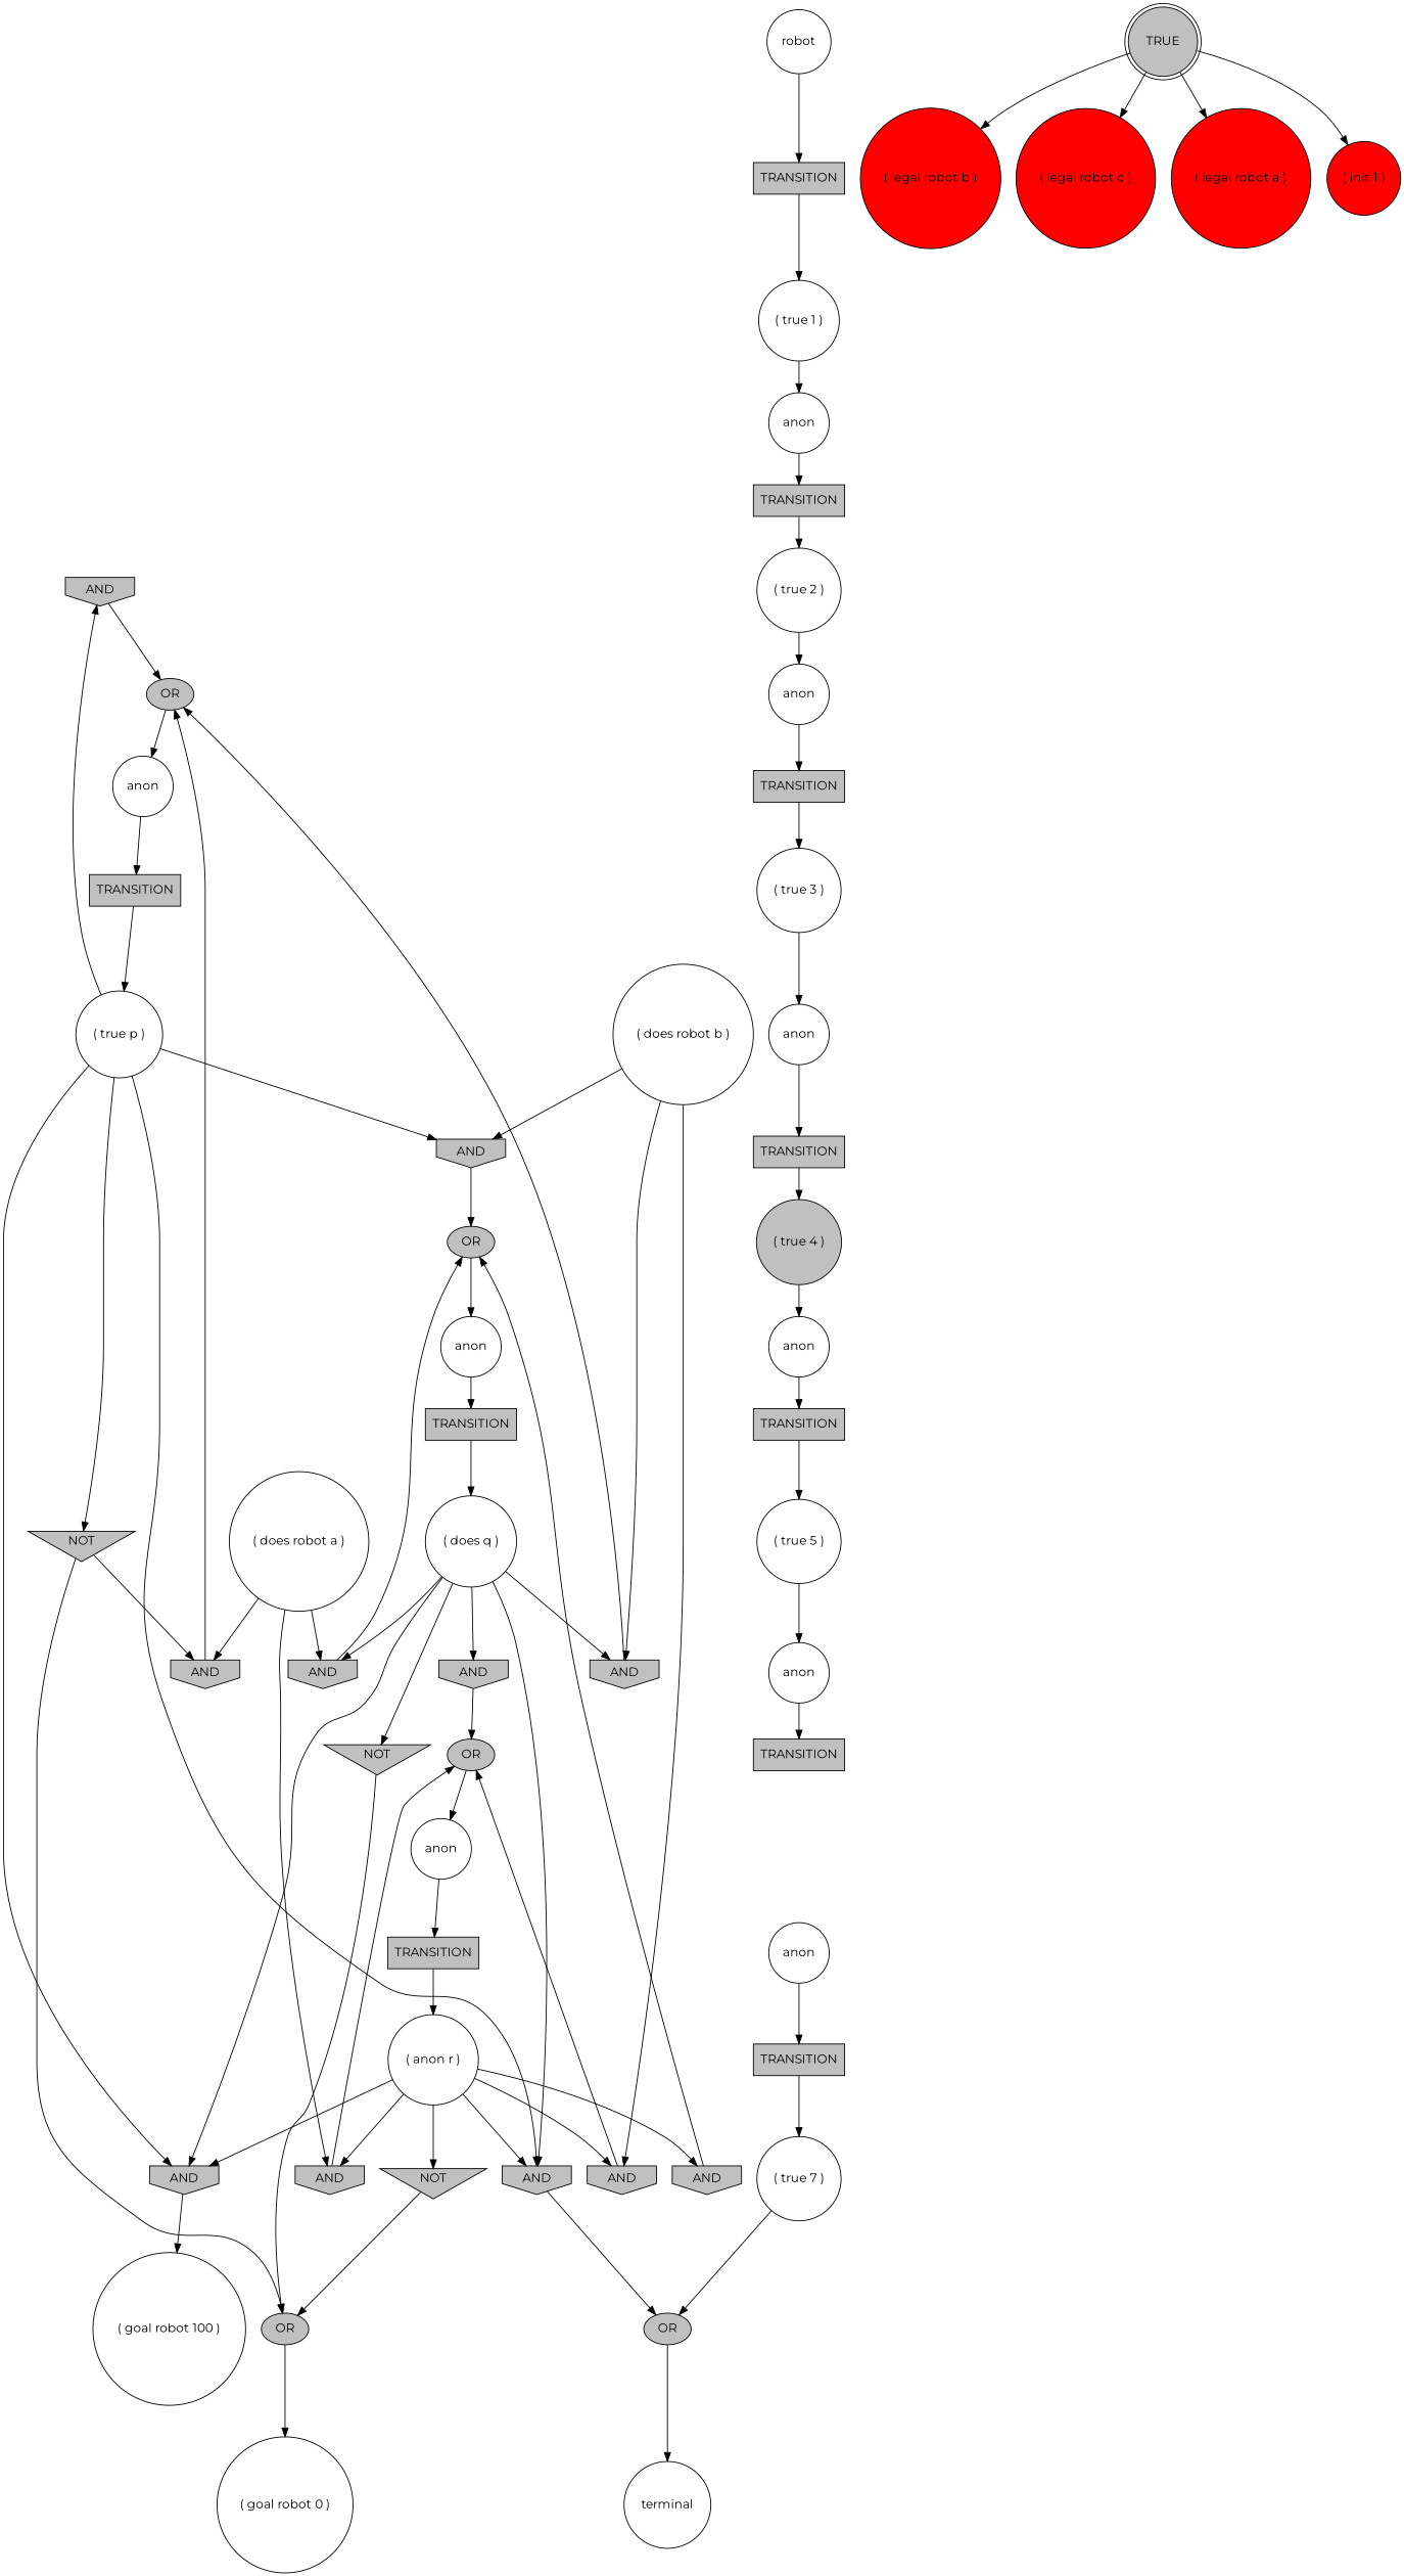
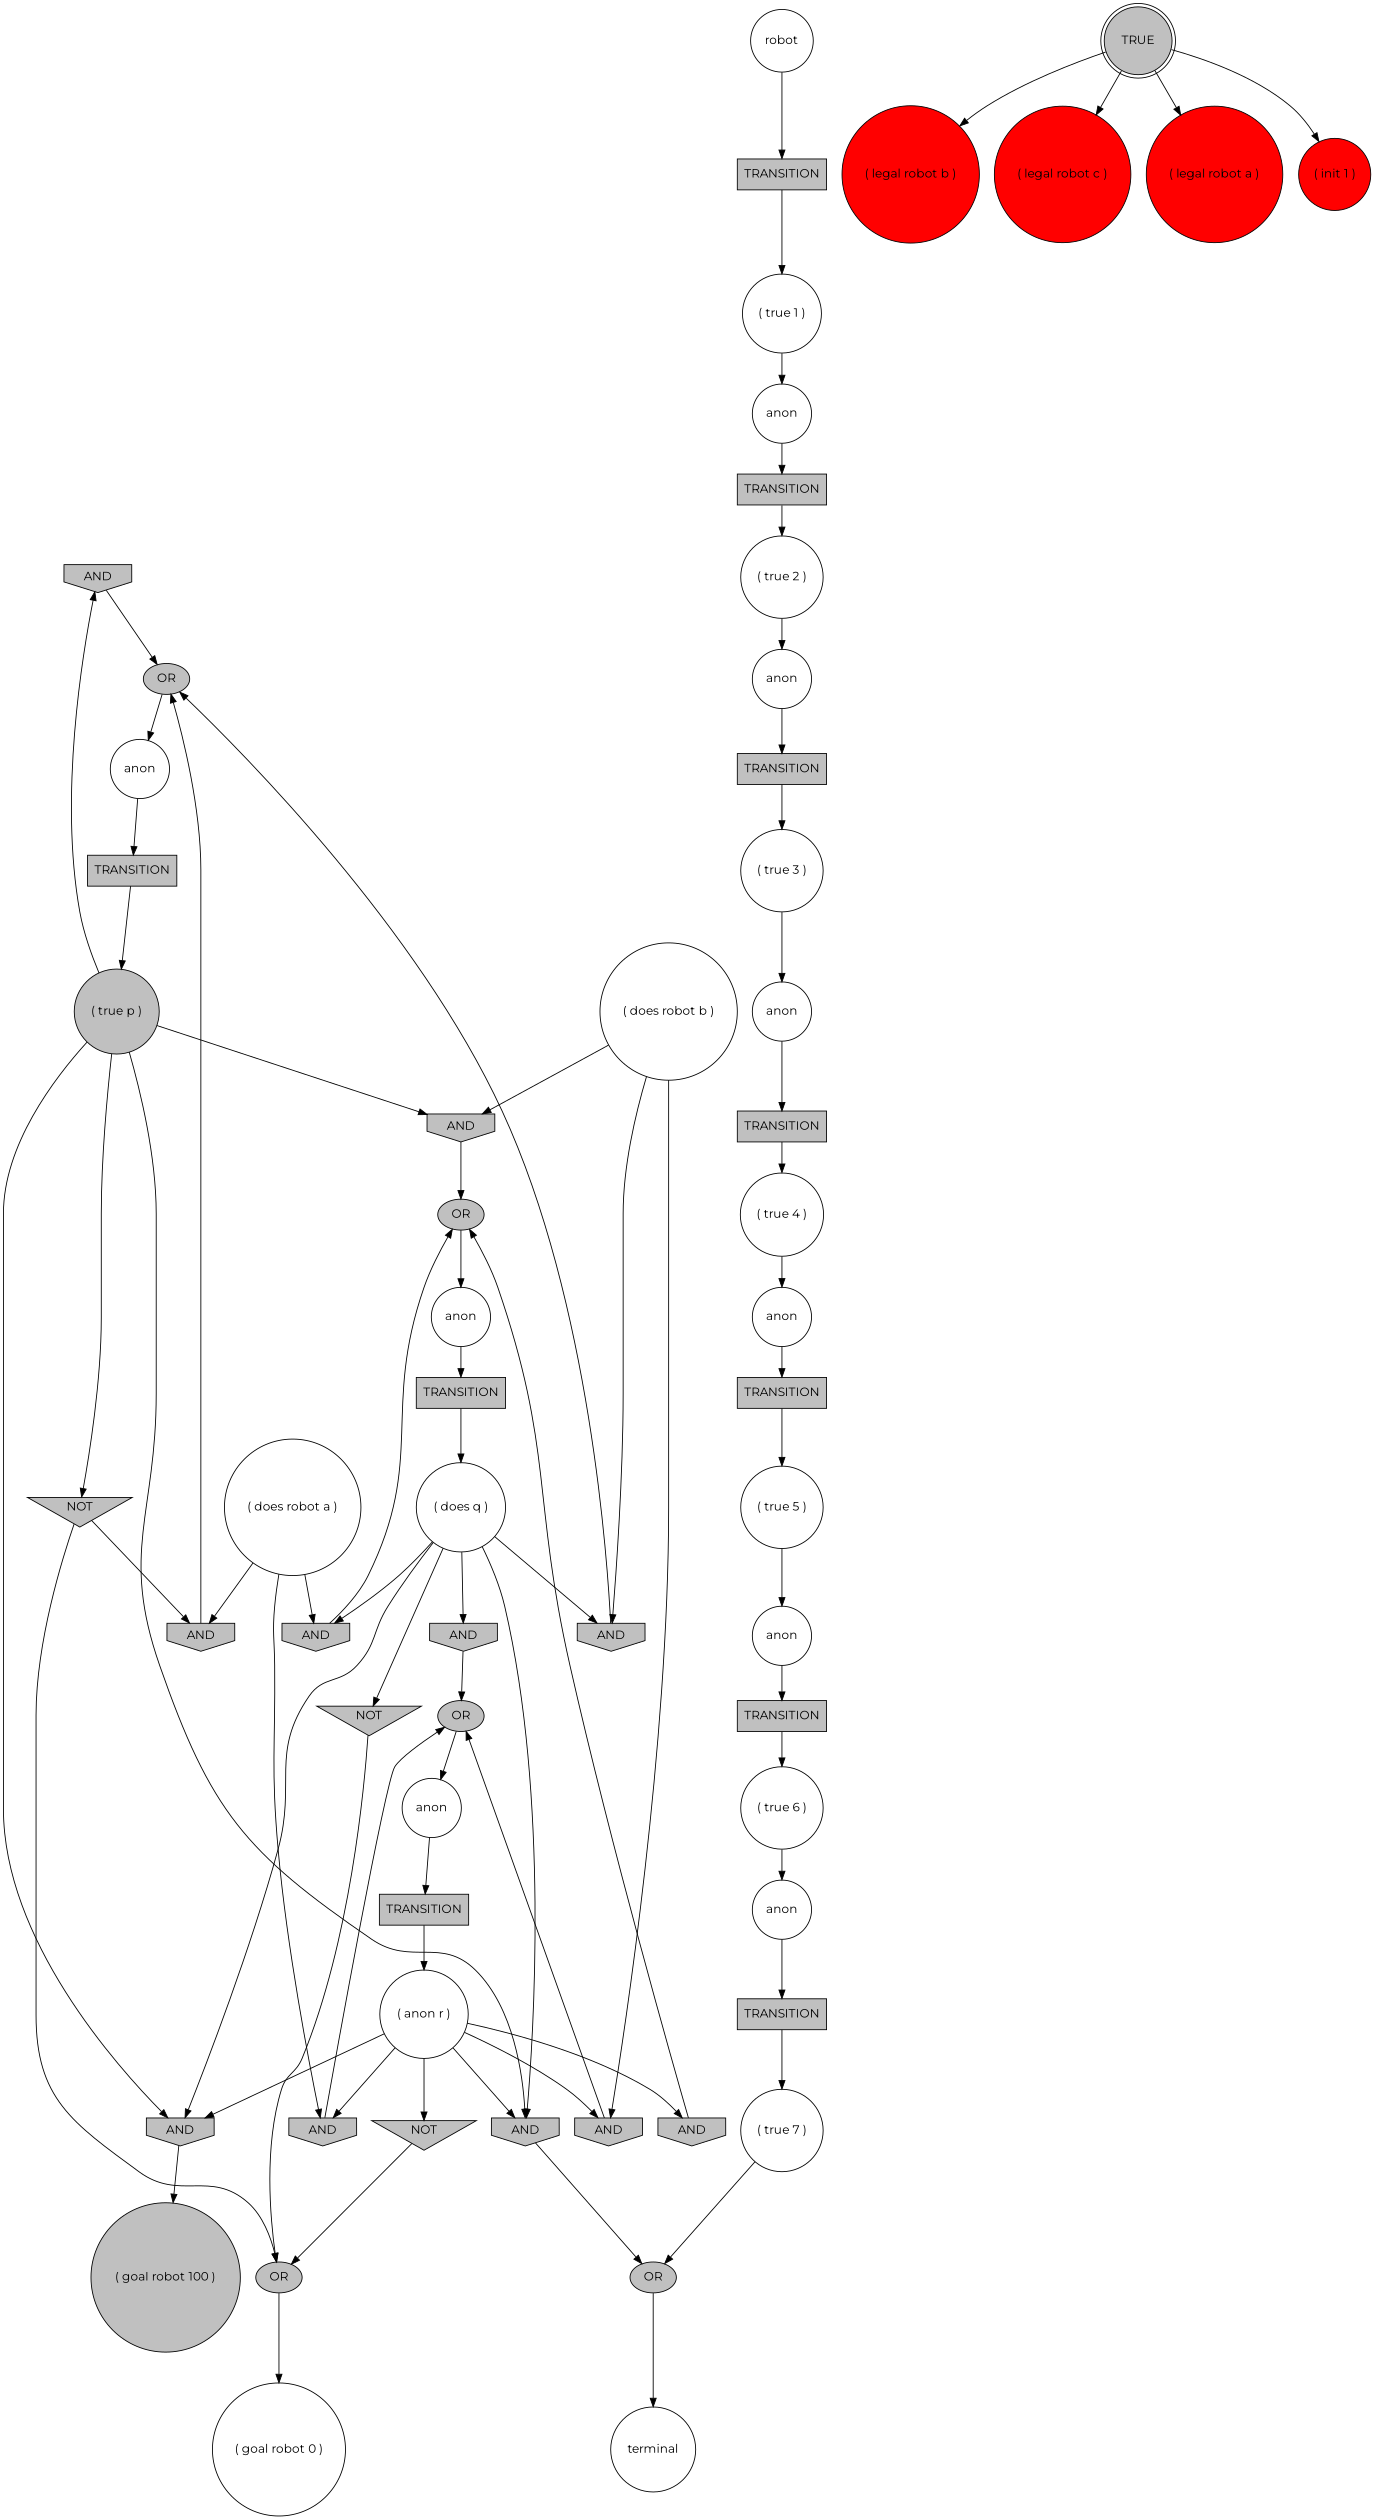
  digraph {
    fontname=Montserrat
    node [fillcolor=grey fontname=Montserrat shape=circle style=filled]
    edge [fontname=Montserrat]
    n1 [label=AND shape=invhouse]
    n2 [label=OR shape=ellipse]
    n3 [fillcolor=white label=anon]
    n4 [label=TRANSITION shape=box]
    n5 [fillcolor=white label=anon]
    n6 [label=TRANSITION shape=box]
    n7 [fillcolor=white label="( true 7 )"]
    n8 [label=OR shape=ellipse]
-   n9 [fillcolor=white label="( goal robot 100 )"]
-   n10 [fillcolor=white label="( true p )"]
+   n9 [label="( goal robot 100 )"]
+   n10 [label="( true p )"]
    n11 [label=AND shape=invhouse]
    n12 [label=AND shape=invhouse]
    n13 [label=AND shape=invhouse]
    n14 [label=NOT shape=invtriangle]
    n15 [label=TRANSITION shape=box]
    n16 [fillcolor=white label="( does q )"]
    n17 [label=NOT shape=invtriangle]
    n18 [label=AND shape=invhouse]
    n19 [label=AND shape=invhouse]
    n20 [label=AND shape=invhouse]
    n21 [label=OR shape=ellipse]
    n22 [label=OR shape=ellipse]
    n23 [label=OR shape=ellipse]
    n24 [label=AND shape=invhouse]
    n25 [fillcolor=white label=anon]
    n26 [label=TRANSITION shape=box]
    n27 [label=AND shape=invhouse]
    n28 [fillcolor=white label="( goal robot 0 )"]
    n29 [fillcolor=white label=anon]
    n30 [label=AND shape=invhouse]
    n31 [fillcolor=white label=terminal]
    n32 [fillcolor=white label=anon]
    n33 [label=TRANSITION shape=box]
    n34 [fillcolor=white label="( true 3 )"]
    n35 [fillcolor=white label=anon]
    n36 [label=TRANSITION shape=box]
-   n37 [label="( true 4 )"]
+   n37 [fillcolor=white label="( true 4 )"]
    n38 [fillcolor=white label="( does robot a )"]
    n39 [label=AND shape=invhouse]
+   n40 [fillcolor=white label="( true 6 )"]
    n41 [label=TRANSITION shape=box]
    n42 [fillcolor=white label="( true 5 )"]
    n43 [fillcolor=white label=anon]
    n44 [label=TRANSITION shape=box]
    n45 [fillcolor=red label="( legal robot b )"]
    n46 [fillcolor=white label="( true 2 )"]
    n47 [fillcolor=white label=robot]
    n48 [label=TRANSITION shape=box]
    n49 [fillcolor=white label="( true 1 )"]
    n50 [fillcolor=white label=anon]
    n51 [label=TRANSITION shape=box]
    n52 [fillcolor=white label="( anon r )"]
    n53 [label=NOT shape=invtriangle]
    n54 [label=TRUE shape=doublecircle]
    n55 [fillcolor=red label="( legal robot c )"]
    n56 [fillcolor=red label="( legal robot a )"]
    n57 [fillcolor=red label="( init 1 )"]
    n58 [fillcolor=white label=anon]
    n59 [fillcolor=white label="( does robot b )"]
    n1 -> n2
    n2 -> n3
    n3 -> n4
    n4 -> n10
    n5 -> n6
    n6 -> n7
    n7 -> n8
    n8 -> n31
    n10 -> n1
    n10 -> n11
    n10 -> n12
    n10 -> n13
    n10 -> n14
    n11 -> n8
    n12 -> n9
    n13 -> n22
    n14 -> n21
    n14 -> n39
    n15 -> n16
    n16 -> n11
    n16 -> n12
    n16 -> n17
    n16 -> n18
    n16 -> n19
    n16 -> n20
    n17 -> n21
    n18 -> n22
    n19 -> n2
    n20 -> n23
    n21 -> n28
    n22 -> n29
    n23 -> n25
    n24 -> n23
    n25 -> n26
    n26 -> n52
    n27 -> n23
    n29 -> n15
    n30 -> n22
    n32 -> n33
    n33 -> n34
    n34 -> n35
    n35 -> n36
    n36 -> n37
    n37 -> n58
    n38 -> n18
    n38 -> n24
    n38 -> n39
    n39 -> n2
+   n40 -> n5
    n41 -> n42
    n42 -> n43
    n43 -> n44
+   n44 -> n40
    n46 -> n32
    n47 -> n48
    n48 -> n49
    n49 -> n50
    n50 -> n51
    n51 -> n46
    n52 -> n11
    n52 -> n12
    n52 -> n24
    n52 -> n27
    n52 -> n30
    n52 -> n53
    n53 -> n21
    n54 -> n45
    n54 -> n55
    n54 -> n56
    n54 -> n57
    n58 -> n41
    n59 -> n13
    n59 -> n19
    n59 -> n27
  }
